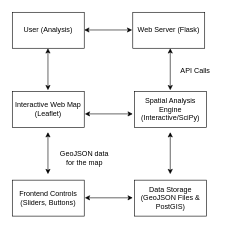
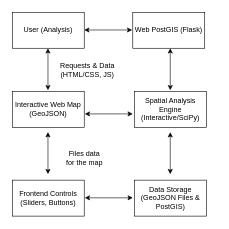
  <mxCell id="0" />
  <mxCell id="1" parent="0" />
- <mxCell id="2" value="Web Server (Flask)" style="rounded=0;whiteSpace=wrap;html=1;" vertex="1" parent="1"><mxGeometry x="221" y="20" width="120" height="60" as="geometry" /></mxCell>
+ <mxCell id="2" value="Web PostGIS (Flask)" style="rounded=0;whiteSpace=wrap;html=1;" vertex="1" parent="1"><mxGeometry x="221" y="20" width="120" height="60" as="geometry" /></mxCell>
  <mxCell id="3" value="User (Analysis)" style="rounded=0;whiteSpace=wrap;html=1;" vertex="1" parent="1"><mxGeometry x="20" y="20" width="120" height="60" as="geometry" /></mxCell>
  <mxCell id="4" value="" style="endArrow=classic;startArrow=classic;html=1;rounded=0;" edge="1" parent="1"><mxGeometry width="50" height="50" relative="1" as="geometry"><mxPoint x="140" y="49.5" as="sourcePoint" /><mxPoint x="220" y="49.5" as="targetPoint" /></mxGeometry></mxCell>
  <mxCell id="5" value="Data Storage (GeoJSON Files &amp;amp; PostGIS)" style="rounded=0;whiteSpace=wrap;html=1;" vertex="1" parent="1"><mxGeometry x="224" y="300" width="120" height="60" as="geometry" /></mxCell>
  <mxCell id="6" value="Frontend Controls&lt;br&gt;(Sliders, Buttons)" style="rounded=0;whiteSpace=wrap;html=1;" vertex="1" parent="1"><mxGeometry x="20" y="300" width="120" height="60" as="geometry" /></mxCell>
  <mxCell id="7" value="&lt;div&gt;Spatial Analysis Engine&lt;/div&gt;&lt;div&gt;(Interactive/SciPy)&lt;/div&gt;" style="rounded=0;whiteSpace=wrap;html=1;" vertex="1" parent="1"><mxGeometry x="224" y="152" width="120" height="60" as="geometry" /></mxCell>
- <mxCell id="8" value="&lt;div&gt;Interactive Web Map&lt;/div&gt;&lt;div&gt;(Leaflet)&lt;/div&gt;" style="rounded=0;whiteSpace=wrap;html=1;" vertex="1" parent="1"><mxGeometry x="20" y="152" width="120" height="60" as="geometry" /></mxCell>
+ <mxCell id="8" value="&lt;div&gt;Interactive Web Map&lt;/div&gt;&lt;div&gt;(GeoJSON)&lt;/div&gt;" style="rounded=0;whiteSpace=wrap;html=1;" vertex="1" parent="1"><mxGeometry x="20" y="152" width="120" height="60" as="geometry" /></mxCell>
  <mxCell id="9" value="" style="endArrow=classic;startArrow=classic;html=1;rounded=0;" edge="1" parent="1"><mxGeometry width="50" height="50" relative="1" as="geometry"><mxPoint x="141" y="189.5" as="sourcePoint" /><mxPoint x="221" y="189.5" as="targetPoint" /></mxGeometry></mxCell>
  <mxCell id="10" value="" style="endArrow=classic;startArrow=classic;html=1;rounded=0;" edge="1" parent="1"><mxGeometry width="50" height="50" relative="1" as="geometry"><mxPoint x="141" y="329.5" as="sourcePoint" /><mxPoint x="221" y="329.5" as="targetPoint" /></mxGeometry></mxCell>
  <mxCell id="11" value="" style="endArrow=classic;startArrow=classic;html=1;rounded=0;" edge="1" parent="1"><mxGeometry width="50" height="50" relative="1" as="geometry"><mxPoint x="79.5" y="150" as="sourcePoint" /><mxPoint x="79.5" y="80" as="targetPoint" /></mxGeometry></mxCell>
  <mxCell id="12" value="" style="endArrow=classic;startArrow=classic;html=1;rounded=0;" edge="1" parent="1"><mxGeometry width="50" height="50" relative="1" as="geometry"><mxPoint x="79.5" y="290" as="sourcePoint" /><mxPoint x="79.5" y="220" as="targetPoint" /></mxGeometry></mxCell>
  <mxCell id="13" value="" style="endArrow=classic;startArrow=classic;html=1;rounded=0;" edge="1" parent="1"><mxGeometry width="50" height="50" relative="1" as="geometry"><mxPoint x="283.5" y="150" as="sourcePoint" /><mxPoint x="283.5" y="80" as="targetPoint" /></mxGeometry></mxCell>
  <mxCell id="14" value="" style="endArrow=classic;startArrow=classic;html=1;rounded=0;" edge="1" parent="1"><mxGeometry width="50" height="50" relative="1" as="geometry"><mxPoint x="283.5" y="290" as="sourcePoint" /><mxPoint x="283.5" y="220" as="targetPoint" /></mxGeometry></mxCell>
- <mxCell id="16" value="&lt;div&gt;API Calls&lt;/div&gt;" style="text;html=1;align=center;verticalAlign=middle;resizable=0;points=[];autosize=1;strokeColor=none;fillColor=none;" vertex="1" parent="1"><mxGeometry x="290" y="102" width="70" height="30" as="geometry" /></mxCell>
- <mxCell id="17" value="&lt;div&gt;GeoJSON data&lt;/div&gt;&lt;div&gt;for the map&lt;/div&gt;" style="text;html=1;align=center;verticalAlign=middle;resizable=0;points=[];autosize=1;strokeColor=none;fillColor=none;" vertex="1" parent="1"><mxGeometry x="90" y="243" width="100" height="40" as="geometry" /></mxCell>
+ <mxCell id="15" value="&lt;div&gt;Requests &amp;amp; Data&lt;/div&gt;&lt;div&gt;(HTML/CSS, JS)&lt;/div&gt;" style="text;html=1;align=center;verticalAlign=middle;resizable=0;points=[];autosize=1;strokeColor=none;fillColor=none;" vertex="1" parent="1"><mxGeometry x="90" y="97" width="110" height="40" as="geometry" /></mxCell>
+ <mxCell id="17" value="&lt;div&gt;Files data&lt;/div&gt;&lt;div&gt;for the map&lt;/div&gt;" style="text;html=1;align=center;verticalAlign=middle;resizable=0;points=[];autosize=1;strokeColor=none;fillColor=none;" vertex="1" parent="1"><mxGeometry x="90" y="243" width="100" height="40" as="geometry" /></mxCell>
